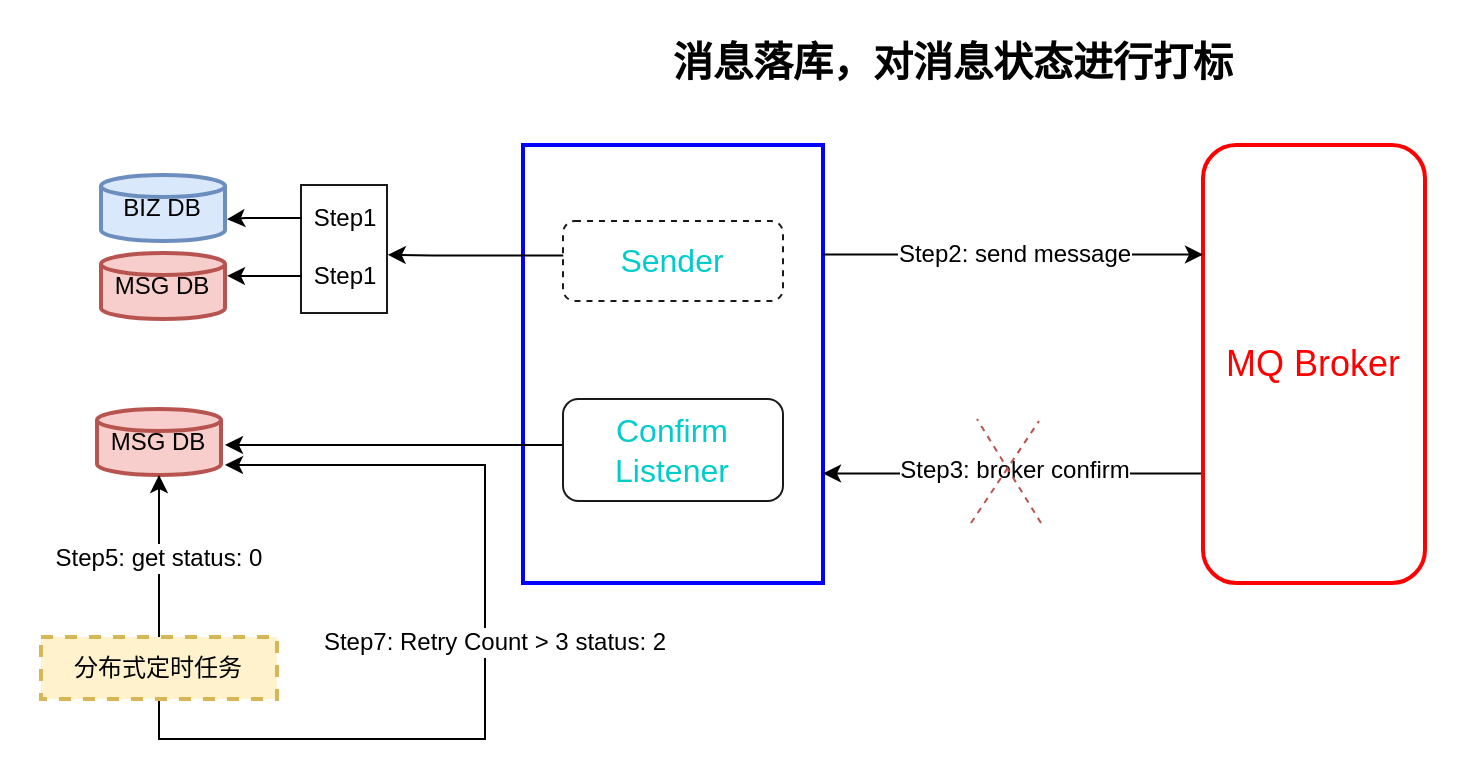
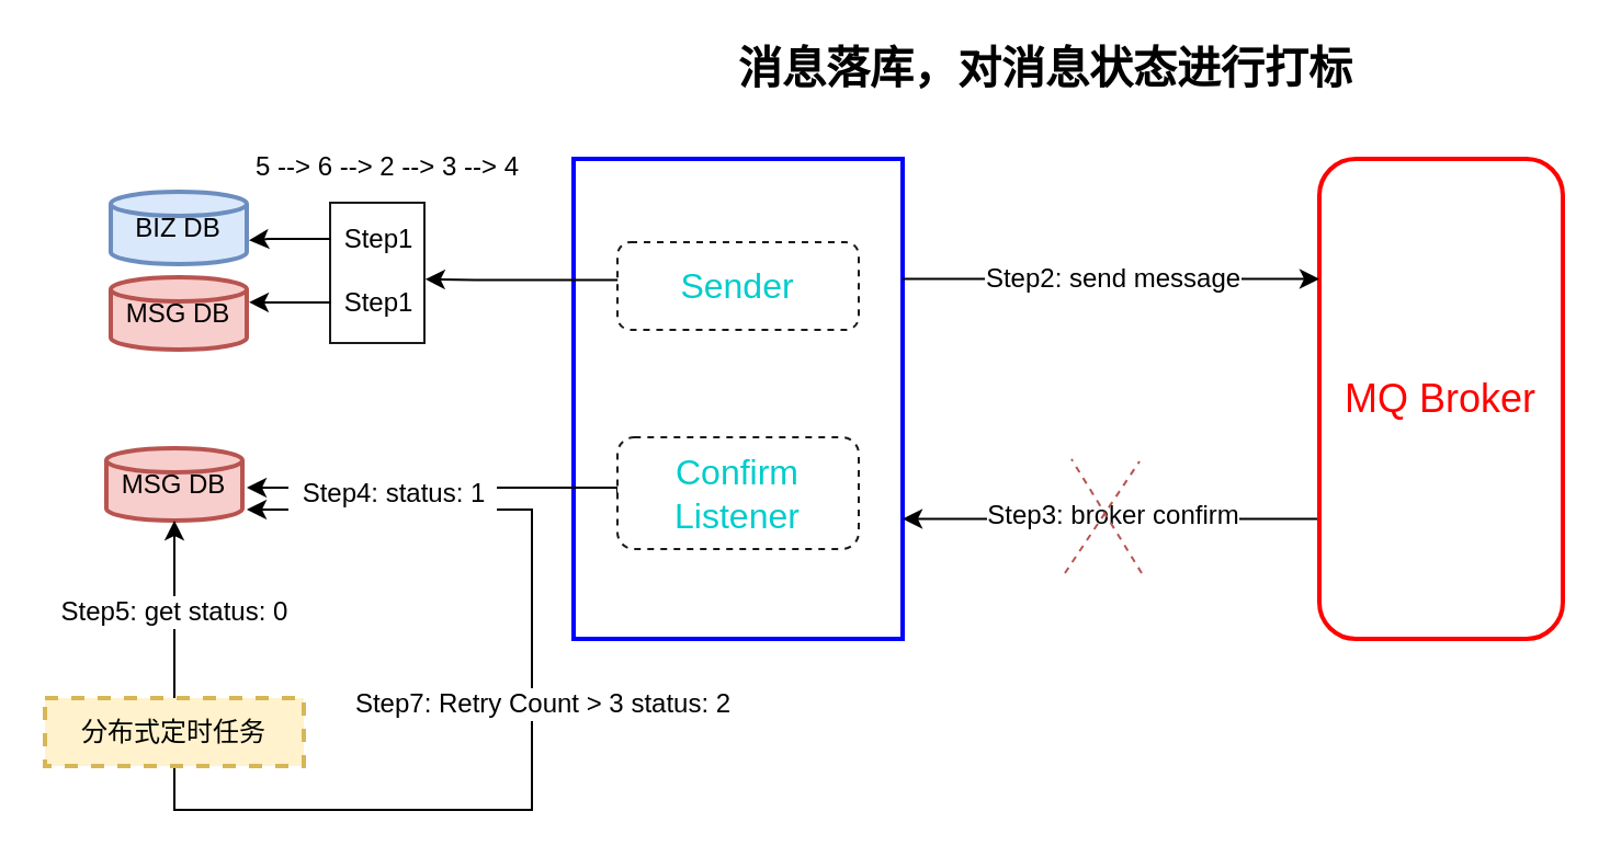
  <mxCell id="0" />
  <mxCell id="1" parent="0" />
  <mxCell id="2" value="" style="rounded=0;whiteSpace=wrap;html=1;strokeColor=#1A1A1A;strokeWidth=1;fillColor=none;" vertex="1" parent="1"><mxGeometry x="150" y="92" width="43" height="64" as="geometry" /></mxCell>
  <mxCell id="3" value="" style="rounded=0;whiteSpace=wrap;html=1;strokeColor=#0000FF;strokeWidth=2;fillColor=none;" vertex="1" parent="1"><mxGeometry x="261" y="72" width="150" height="219" as="geometry" /></mxCell>
  <mxCell id="4" value="&lt;font style=&quot;font-size: 20px&quot;&gt;&lt;b&gt;消息落库，对消息状态进行打标&lt;/b&gt;&lt;/font&gt;" style="text;html=1;align=center;verticalAlign=middle;resizable=0;points=[];;autosize=1;" vertex="1" parent="1"><mxGeometry x="326" y="20" width="300" height="20" as="geometry" /></mxCell>
  <mxCell id="5" value="&lt;font style=&quot;font-size: 16px&quot; color=&quot;#00cccc&quot;&gt;Sender&lt;/font&gt;" style="rounded=1;whiteSpace=wrap;html=1;strokeColor=#1A1A1A;dashed=1;" vertex="1" parent="1"><mxGeometry x="281" y="110" width="110" height="40" as="geometry" /></mxCell>
  <mxCell id="6" style="edgeStyle=orthogonalEdgeStyle;rounded=0;orthogonalLoop=1;jettySize=auto;html=1;exitX=0;exitY=0.5;exitDx=0;exitDy=0;" edge="1" parent="1" source="7"><mxGeometry relative="1" as="geometry"><mxPoint x="112" y="222" as="targetPoint" /><Array as="points"><mxPoint x="281" y="222" /></Array></mxGeometry></mxCell>
- <mxCell id="7" value="&lt;font style=&quot;font-size: 16px&quot;&gt;&lt;font color=&quot;#00cccc&quot;&gt;Confirm&lt;br&gt;Listener&lt;/font&gt;&lt;br&gt;&lt;/font&gt;" style="rounded=1;whiteSpace=wrap;html=1;strokeColor=#1A1A1A;" vertex="1" parent="1"><mxGeometry x="281" y="199" width="110" height="51" as="geometry" /></mxCell>
+ <mxCell id="7" value="&lt;font style=&quot;font-size: 16px&quot;&gt;&lt;font color=&quot;#00cccc&quot;&gt;Confirm&lt;br&gt;Listener&lt;/font&gt;&lt;br&gt;&lt;/font&gt;" style="rounded=1;whiteSpace=wrap;html=1;strokeColor=#1A1A1A;dashed=1;" vertex="1" parent="1"><mxGeometry x="281" y="199" width="110" height="51" as="geometry" /></mxCell>
  <mxCell id="8" style="edgeStyle=orthogonalEdgeStyle;rounded=0;orthogonalLoop=1;jettySize=auto;html=1;exitX=0;exitY=0.75;exitDx=0;exitDy=0;entryX=1;entryY=0.75;entryDx=0;entryDy=0;" edge="1" parent="1" source="10" target="3"><mxGeometry relative="1" as="geometry" /></mxCell>
  <mxCell id="9" value="Step3: broker confirm" style="text;html=1;align=center;verticalAlign=middle;resizable=0;points=[];;labelBackgroundColor=#ffffff;" vertex="1" connectable="0" parent="8"><mxGeometry x="0.266" y="1" relative="1" as="geometry"><mxPoint x="25" y="-2.5" as="offset" /></mxGeometry></mxCell>
  <mxCell id="10" value="&lt;font style=&quot;font-size: 18px&quot; color=&quot;#ff0000&quot;&gt;MQ Broker&lt;/font&gt;" style="whiteSpace=wrap;html=1;strokeColor=#FF0000;strokeWidth=2;rounded=1;" vertex="1" parent="1"><mxGeometry x="601" y="72" width="111" height="219" as="geometry" /></mxCell>
  <mxCell id="11" style="edgeStyle=orthogonalEdgeStyle;rounded=0;orthogonalLoop=1;jettySize=auto;html=1;exitX=1;exitY=0.25;exitDx=0;exitDy=0;entryX=0;entryY=0.25;entryDx=0;entryDy=0;" edge="1" parent="1" source="3" target="10"><mxGeometry relative="1" as="geometry" /></mxCell>
  <mxCell id="12" value="Step2: send message" style="text;html=1;align=center;verticalAlign=middle;resizable=0;points=[];;labelBackgroundColor=#ffffff;" vertex="1" connectable="0" parent="11"><mxGeometry x="0.193" y="1" relative="1" as="geometry"><mxPoint x="-18" y="0.5" as="offset" /></mxGeometry></mxCell>
  <mxCell id="13" style="edgeStyle=orthogonalEdgeStyle;rounded=0;orthogonalLoop=1;jettySize=auto;html=1;exitX=0.001;exitY=0.431;exitDx=0;exitDy=0;exitPerimeter=0;entryX=1.009;entryY=0.545;entryDx=0;entryDy=0;entryPerimeter=0;" edge="1" parent="1" source="5" target="2"><mxGeometry relative="1" as="geometry"><mxPoint x="246" y="127" as="sourcePoint" /><mxPoint x="194" y="127" as="targetPoint" /><Array as="points"><mxPoint x="216" y="127" /></Array></mxGeometry></mxCell>
  <mxCell id="14" value="" style="edgeStyle=orthogonalEdgeStyle;rounded=0;orthogonalLoop=1;jettySize=auto;html=1;" edge="1" parent="1" source="15"><mxGeometry relative="1" as="geometry"><mxPoint x="113" y="109.176" as="targetPoint" /><Array as="points"><mxPoint x="122" y="109" /><mxPoint x="122" y="109" /></Array></mxGeometry></mxCell>
  <mxCell id="15" value="Step1" style="text;html=1;align=center;verticalAlign=middle;resizable=0;points=[];;autosize=1;" vertex="1" parent="1"><mxGeometry x="150.5" y="99" width="42" height="19" as="geometry" /></mxCell>
  <mxCell id="16" value="" style="edgeStyle=orthogonalEdgeStyle;rounded=0;orthogonalLoop=1;jettySize=auto;html=1;" edge="1" parent="1" source="17"><mxGeometry relative="1" as="geometry"><mxPoint x="113" y="137.412" as="targetPoint" /><Array as="points"><mxPoint x="122" y="137" /><mxPoint x="122" y="137" /></Array></mxGeometry></mxCell>
  <mxCell id="17" value="Step1" style="text;html=1;align=center;verticalAlign=middle;resizable=0;points=[];;autosize=1;" vertex="1" parent="1"><mxGeometry x="150.5" y="128" width="42" height="19" as="geometry" /></mxCell>
  <mxCell id="18" value="BIZ DB" style="strokeWidth=2;html=1;shape=mxgraph.flowchart.database;whiteSpace=wrap;fillColor=#dae8fc;strokeColor=#6c8ebf;" vertex="1" parent="1"><mxGeometry x="50" y="87" width="62" height="33" as="geometry" /></mxCell>
  <mxCell id="19" value="MSG DB" style="strokeWidth=2;html=1;shape=mxgraph.flowchart.database;whiteSpace=wrap;fillColor=#f8cecc;strokeColor=#b85450;" vertex="1" parent="1"><mxGeometry x="50" y="126" width="62" height="33" as="geometry" /></mxCell>
  <mxCell id="20" value="MSG DB" style="strokeWidth=2;html=1;shape=mxgraph.flowchart.database;whiteSpace=wrap;fillColor=#f8cecc;strokeColor=#b85450;" vertex="1" parent="1"><mxGeometry x="48" y="204" width="62" height="33" as="geometry" /></mxCell>
  <mxCell id="21" style="edgeStyle=orthogonalEdgeStyle;rounded=0;orthogonalLoop=1;jettySize=auto;html=1;exitX=0.5;exitY=0;exitDx=0;exitDy=0;entryX=0.5;entryY=1;entryDx=0;entryDy=0;entryPerimeter=0;" edge="1" parent="1" source="25" target="20"><mxGeometry relative="1" as="geometry"><mxPoint x="83" y="251" as="targetPoint" /></mxGeometry></mxCell>
  <mxCell id="22" value="Step5: get status: 0" style="text;html=1;align=center;verticalAlign=middle;resizable=0;points=[];;labelBackgroundColor=#ffffff;" vertex="1" connectable="0" parent="21"><mxGeometry x="-0.007" y="1" relative="1" as="geometry"><mxPoint as="offset" /></mxGeometry></mxCell>
  <mxCell id="23" style="edgeStyle=orthogonalEdgeStyle;rounded=0;orthogonalLoop=1;jettySize=auto;html=1;exitX=0.5;exitY=1;exitDx=0;exitDy=0;" edge="1" parent="1" source="25"><mxGeometry relative="1" as="geometry"><mxPoint x="112" y="232" as="targetPoint" /><Array as="points"><mxPoint x="79" y="369" /><mxPoint x="242" y="369" /><mxPoint x="242" y="232" /></Array></mxGeometry></mxCell>
  <mxCell id="24" value="Step7: Retry Count &amp;gt; 3 status: 2" style="text;html=1;align=center;verticalAlign=middle;resizable=0;points=[];;labelBackgroundColor=#ffffff;" vertex="1" connectable="0" parent="23"><mxGeometry x="-0.573" y="-1" relative="1" as="geometry"><mxPoint x="91.5" y="-50" as="offset" /></mxGeometry></mxCell>
  <mxCell id="25" value="分布式定时任务" style="rounded=0;whiteSpace=wrap;html=1;strokeColor=#d6b656;strokeWidth=2;fillColor=#fff2cc;dashed=1;" vertex="1" parent="1"><mxGeometry x="20" y="318" width="118" height="31" as="geometry" /></mxCell>
+ <mxCell id="26" value="Step4: status: 1" style="text;html=1;align=center;verticalAlign=middle;resizable=0;points=[];;autosize=1;fillColor=#ffffff;" vertex="1" parent="1"><mxGeometry x="131" y="214.5" width="95" height="20" as="geometry" /></mxCell>
  <mxCell id="27" value="" style="endArrow=none;dashed=1;html=1;fillColor=#f8cecc;strokeColor=#b85450;" edge="1" parent="1"><mxGeometry width="50" height="50" relative="1" as="geometry"><mxPoint x="485" y="261" as="sourcePoint" /><mxPoint x="519" y="210" as="targetPoint" /></mxGeometry></mxCell>
  <mxCell id="28" value="" style="endArrow=none;dashed=1;html=1;fillColor=#f8cecc;strokeColor=#b85450;" edge="1" parent="1"><mxGeometry width="50" height="50" relative="1" as="geometry"><mxPoint x="520" y="261" as="sourcePoint" /><mxPoint x="488" y="209" as="targetPoint" /></mxGeometry></mxCell>
+ <mxCell id="29" value="5 --&amp;gt; 6 --&amp;gt; 2 --&amp;gt; 3 --&amp;gt; 4" style="text;html=1;align=center;verticalAlign=middle;resizable=0;points=[];;autosize=1;" vertex="1" parent="1"><mxGeometry x="110" y="66" width="131" height="19" as="geometry" /></mxCell>
